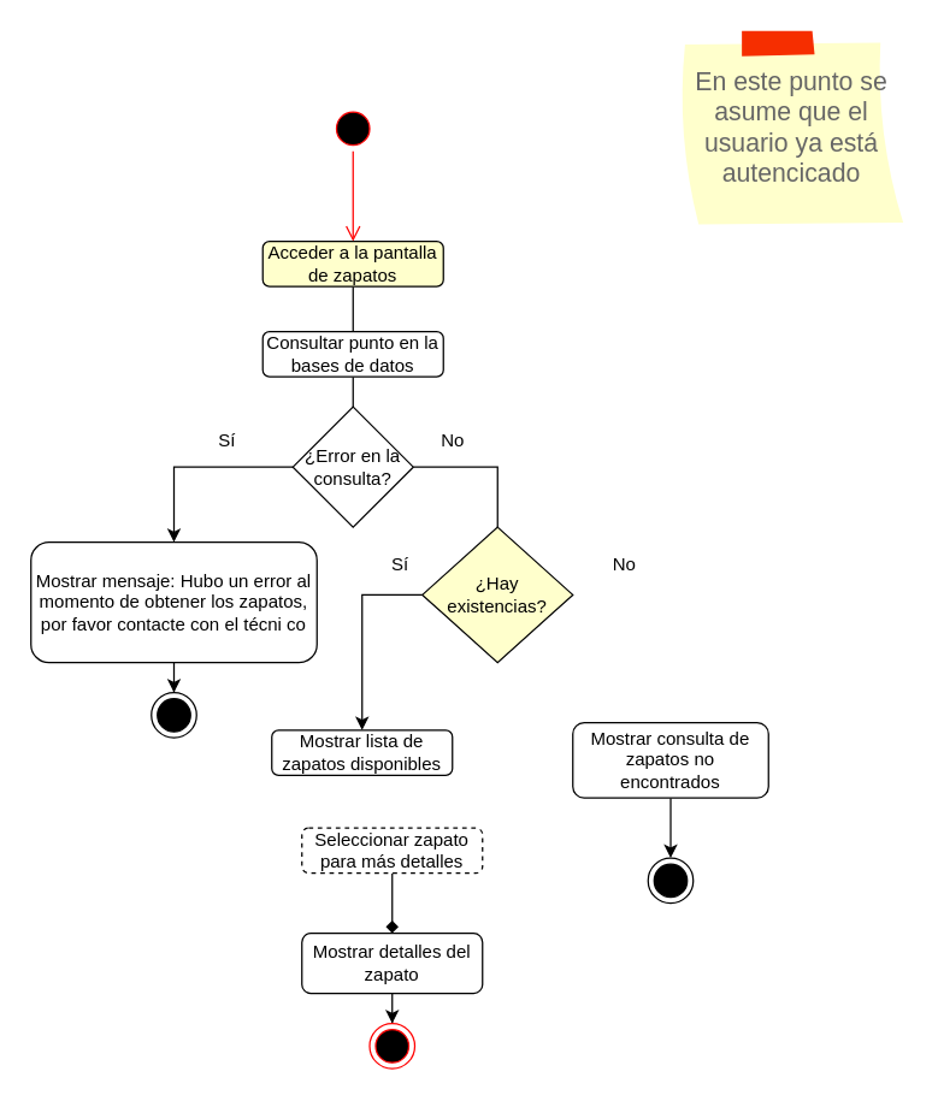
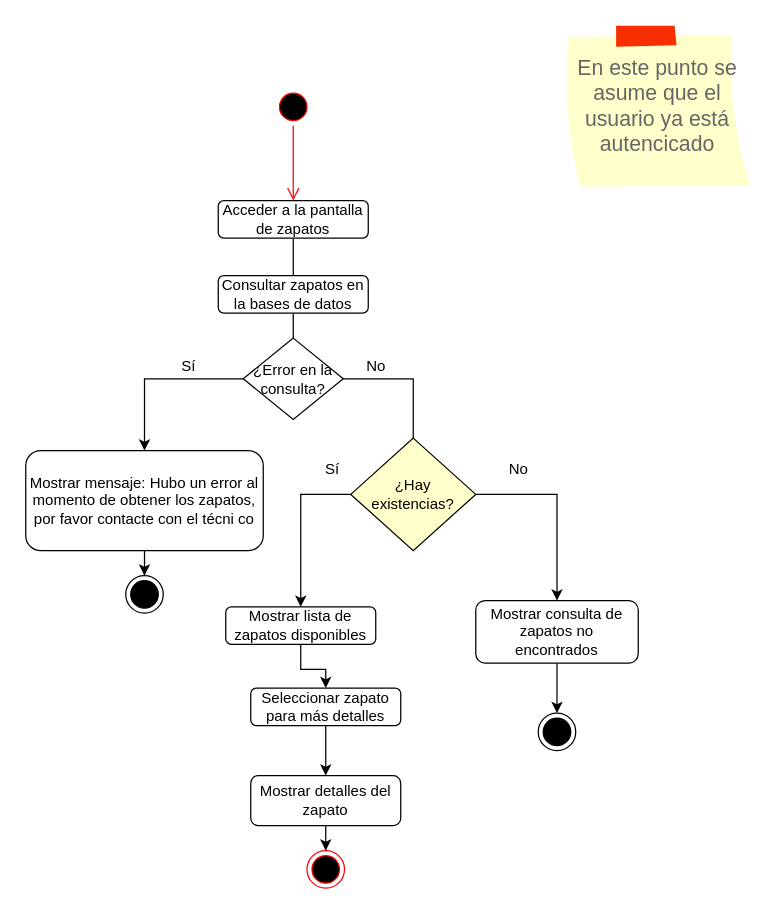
  <mxCell id="0" />
  <mxCell id="1" parent="0" />
  <mxCell id="2" value="En este punto se asume que el usuario ya está autencicado" style="strokeWidth=1;shadow=0;dashed=0;align=center;html=1;shape=mxgraph.mockup.text.stickyNote2;fontColor=#666666;mainText=;fontSize=17;whiteSpace=wrap;fillColor=#ffffcc;strokeColor=#F62E00;" vertex="1" parent="1"><mxGeometry x="450" y="20" width="151" height="130" as="geometry" /></mxCell>
  <mxCell id="3" value="" style="ellipse;html=1;shape=endState;fillColor=#000000;strokeColor=default;" vertex="1" parent="1"><mxGeometry x="430" y="570" width="30" height="30" as="geometry" /></mxCell>
  <mxCell id="4" value="" style="shape=mxgraph.sysml.x;" vertex="1" parent="1"><mxGeometry x="440" y="580" width="10" height="10" as="geometry" /></mxCell>
  <mxCell id="5" value="" style="ellipse;html=1;shape=startState;fillColor=#000000;strokeColor=#ff0000;" vertex="1" parent="1"><mxGeometry x="219" y="70" width="30" height="30" as="geometry" /></mxCell>
  <mxCell id="6" value="" style="edgeStyle=orthogonalEdgeStyle;html=1;verticalAlign=bottom;endArrow=open;endSize=8;strokeColor=#ff0000;rounded=0;" edge="1" source="5" parent="1"><mxGeometry relative="1" as="geometry"><mxPoint x="234" y="160" as="targetPoint" /></mxGeometry></mxCell>
  <mxCell id="7" style="edgeStyle=orthogonalEdgeStyle;rounded=0;orthogonalLoop=1;jettySize=auto;html=1;endArrow=none;" edge="1" parent="1" source="8" target="10"><mxGeometry relative="1" as="geometry" /></mxCell>
- <mxCell id="8" value="Acceder a la pantalla de zapatos" style="rounded=1;whiteSpace=wrap;html=1;fillColor=#ffffcc;" vertex="1" parent="1"><mxGeometry x="174" y="160" width="120" height="30" as="geometry" /></mxCell>
+ <mxCell id="8" value="Acceder a la pantalla de zapatos" style="rounded=1;whiteSpace=wrap;html=1;" vertex="1" parent="1"><mxGeometry x="174" y="160" width="120" height="30" as="geometry" /></mxCell>
  <mxCell id="9" style="edgeStyle=orthogonalEdgeStyle;rounded=0;orthogonalLoop=1;jettySize=auto;html=1;endArrow=none;" edge="1" parent="1" source="10" target="13"><mxGeometry relative="1" as="geometry" /></mxCell>
- <mxCell id="10" value="Consultar punto en la bases de datos" style="rounded=1;whiteSpace=wrap;html=1;" vertex="1" parent="1"><mxGeometry x="174" y="220" width="120" height="30" as="geometry" /></mxCell>
+ <mxCell id="10" value="Consultar zapatos en la bases de datos" style="rounded=1;whiteSpace=wrap;html=1;" vertex="1" parent="1"><mxGeometry x="174" y="220" width="120" height="30" as="geometry" /></mxCell>
  <mxCell id="11" style="edgeStyle=orthogonalEdgeStyle;rounded=0;orthogonalLoop=1;jettySize=auto;html=1;entryX=0.5;entryY=0;entryDx=0;entryDy=0;exitX=0;exitY=0.5;exitDx=0;exitDy=0;" edge="1" parent="1" source="13" target="15"><mxGeometry relative="1" as="geometry" /></mxCell>
  <mxCell id="12" style="edgeStyle=orthogonalEdgeStyle;rounded=0;orthogonalLoop=1;jettySize=auto;html=1;entryX=0.5;entryY=0;entryDx=0;entryDy=0;endArrow=none;" edge="1" parent="1" source="13" target="19"><mxGeometry relative="1" as="geometry" /></mxCell>
- <mxCell id="13" value="¿Error en la consulta?" style="rhombus;whiteSpace=wrap;html=1;" vertex="1" parent="1"><mxGeometry x="194" y="270" width="80" height="80" as="geometry" /></mxCell>
+ <mxCell id="13" value="¿Error en la consulta?" style="rhombus;whiteSpace=wrap;html=1;" vertex="1" parent="1"><mxGeometry x="194" y="270" width="80" height="65" as="geometry" /></mxCell>
  <mxCell id="14" style="edgeStyle=orthogonalEdgeStyle;rounded=0;orthogonalLoop=1;jettySize=auto;html=1;entryX=0.5;entryY=0;entryDx=0;entryDy=0;" edge="1" parent="1" source="15" target="31"><mxGeometry relative="1" as="geometry" /></mxCell>
  <mxCell id="15" value="Mostrar mensaje: Hubo un error al momento de obtener los zapatos, por favor contacte con el técni co" style="rounded=1;whiteSpace=wrap;html=1;" vertex="1" parent="1"><mxGeometry x="20" y="360" width="190" height="80" as="geometry" /></mxCell>
  <mxCell id="16" value="Sí" style="text;html=1;align=center;verticalAlign=middle;resizable=0;points=[];autosize=1;strokeColor=none;fillColor=none;" vertex="1" parent="1"><mxGeometry x="135" y="278" width="30" height="30" as="geometry" /></mxCell>
+ <mxCell id="17" style="edgeStyle=orthogonalEdgeStyle;rounded=0;orthogonalLoop=1;jettySize=auto;html=1;exitX=1;exitY=0.5;exitDx=0;exitDy=0;" edge="1" parent="1" source="19" target="24"><mxGeometry relative="1" as="geometry" /></mxCell>
  <mxCell id="18" style="edgeStyle=orthogonalEdgeStyle;rounded=0;orthogonalLoop=1;jettySize=auto;html=1;exitX=0;exitY=0.5;exitDx=0;exitDy=0;" edge="1" parent="1" source="19" target="22"><mxGeometry relative="1" as="geometry" /></mxCell>
  <mxCell id="19" value="¿Hay existencias?" style="rhombus;whiteSpace=wrap;html=1;fillColor=#ffffcc;" vertex="1" parent="1"><mxGeometry x="280" y="350" width="100" height="90" as="geometry" /></mxCell>
  <mxCell id="20" value="No" style="text;html=1;align=center;verticalAlign=middle;resizable=0;points=[];autosize=1;strokeColor=none;fillColor=none;" vertex="1" parent="1"><mxGeometry x="280" y="278" width="40" height="30" as="geometry" /></mxCell>
+ <mxCell id="21" style="edgeStyle=orthogonalEdgeStyle;rounded=0;orthogonalLoop=1;jettySize=auto;html=1;" edge="1" parent="1" source="22" target="28"><mxGeometry relative="1" as="geometry" /></mxCell>
  <mxCell id="22" value="Mostrar lista de zapatos disponibles" style="rounded=1;whiteSpace=wrap;html=1;" vertex="1" parent="1"><mxGeometry x="180" y="485" width="120" height="30" as="geometry" /></mxCell>
  <mxCell id="23" style="edgeStyle=orthogonalEdgeStyle;rounded=0;orthogonalLoop=1;jettySize=auto;html=1;" edge="1" parent="1" source="24" target="3"><mxGeometry relative="1" as="geometry" /></mxCell>
  <mxCell id="24" value="Mostrar consulta de zapatos no encontrados" style="rounded=1;whiteSpace=wrap;html=1;" vertex="1" parent="1"><mxGeometry x="380" y="480" width="130" height="50" as="geometry" /></mxCell>
  <mxCell id="25" value="Sí" style="text;html=1;align=center;verticalAlign=middle;resizable=0;points=[];autosize=1;strokeColor=none;fillColor=none;" vertex="1" parent="1"><mxGeometry x="250" y="360" width="30" height="30" as="geometry" /></mxCell>
  <mxCell id="26" value="No" style="text;html=1;align=center;verticalAlign=middle;resizable=0;points=[];autosize=1;strokeColor=none;fillColor=none;" vertex="1" parent="1"><mxGeometry x="393.5" y="360" width="40" height="30" as="geometry" /></mxCell>
- <mxCell id="27" style="edgeStyle=orthogonalEdgeStyle;rounded=0;orthogonalLoop=1;jettySize=auto;html=1;endArrow=diamond;" edge="1" parent="1" source="28" target="30"><mxGeometry relative="1" as="geometry" /></mxCell>
- <mxCell id="28" value="Seleccionar zapato para más detalles" style="rounded=1;whiteSpace=wrap;html=1;dashed=1;" vertex="1" parent="1"><mxGeometry x="200" y="550" width="120" height="30" as="geometry" /></mxCell>
+ <mxCell id="27" style="edgeStyle=orthogonalEdgeStyle;rounded=0;orthogonalLoop=1;jettySize=auto;html=1;" edge="1" parent="1" source="28" target="30"><mxGeometry relative="1" as="geometry" /></mxCell>
+ <mxCell id="28" value="Seleccionar zapato para más detalles" style="rounded=1;whiteSpace=wrap;html=1;" vertex="1" parent="1"><mxGeometry x="200" y="550" width="120" height="30" as="geometry" /></mxCell>
  <mxCell id="29" style="edgeStyle=orthogonalEdgeStyle;rounded=0;orthogonalLoop=1;jettySize=auto;html=1;" edge="1" parent="1" source="30" target="33"><mxGeometry relative="1" as="geometry" /></mxCell>
  <mxCell id="30" value="Mostrar detalles del zapato" style="rounded=1;whiteSpace=wrap;html=1;" vertex="1" parent="1"><mxGeometry x="200" y="620" width="120" height="40" as="geometry" /></mxCell>
  <mxCell id="31" value="" style="ellipse;html=1;shape=endState;fillColor=#000000;strokeColor=default;" vertex="1" parent="1"><mxGeometry x="100" y="460" width="30" height="30" as="geometry" /></mxCell>
  <mxCell id="32" value="" style="shape=mxgraph.sysml.x;" vertex="1" parent="1"><mxGeometry x="110" y="470" width="10" height="10" as="geometry" /></mxCell>
  <mxCell id="33" value="" style="ellipse;html=1;shape=endState;fillColor=#000000;strokeColor=#ff0000;" vertex="1" parent="1"><mxGeometry x="245" y="680" width="30" height="30" as="geometry" /></mxCell>
